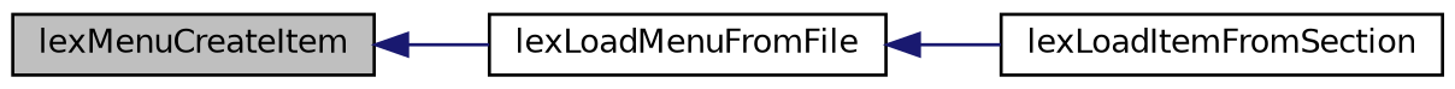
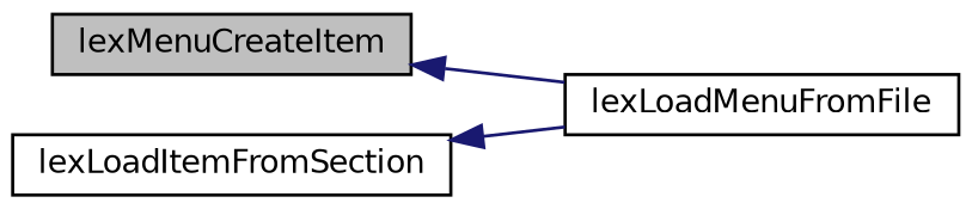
  digraph {
    rankdir=LR
    node [color=black fillcolor=white fontname=Helvetica fontsize=10 shape=record style=filled]
    edge [color=midnightblue dir=back fontname=Helvetica fontsize=10 labelfontname=Helvetica labelfontsize=10 style=solid]
    n1 [fillcolor=grey75 fontcolor=black height=0.2 label=lexMenuCreateItem width=0.4]
    n2 [height=0.2 label=lexLoadMenuFromFile width=0.4]
    n3 [height=0.2 label=lexLoadItemFromSection width=0.4]
    n1 -> n2
-   n2 -> n3
+   n3 -> n2
  }
